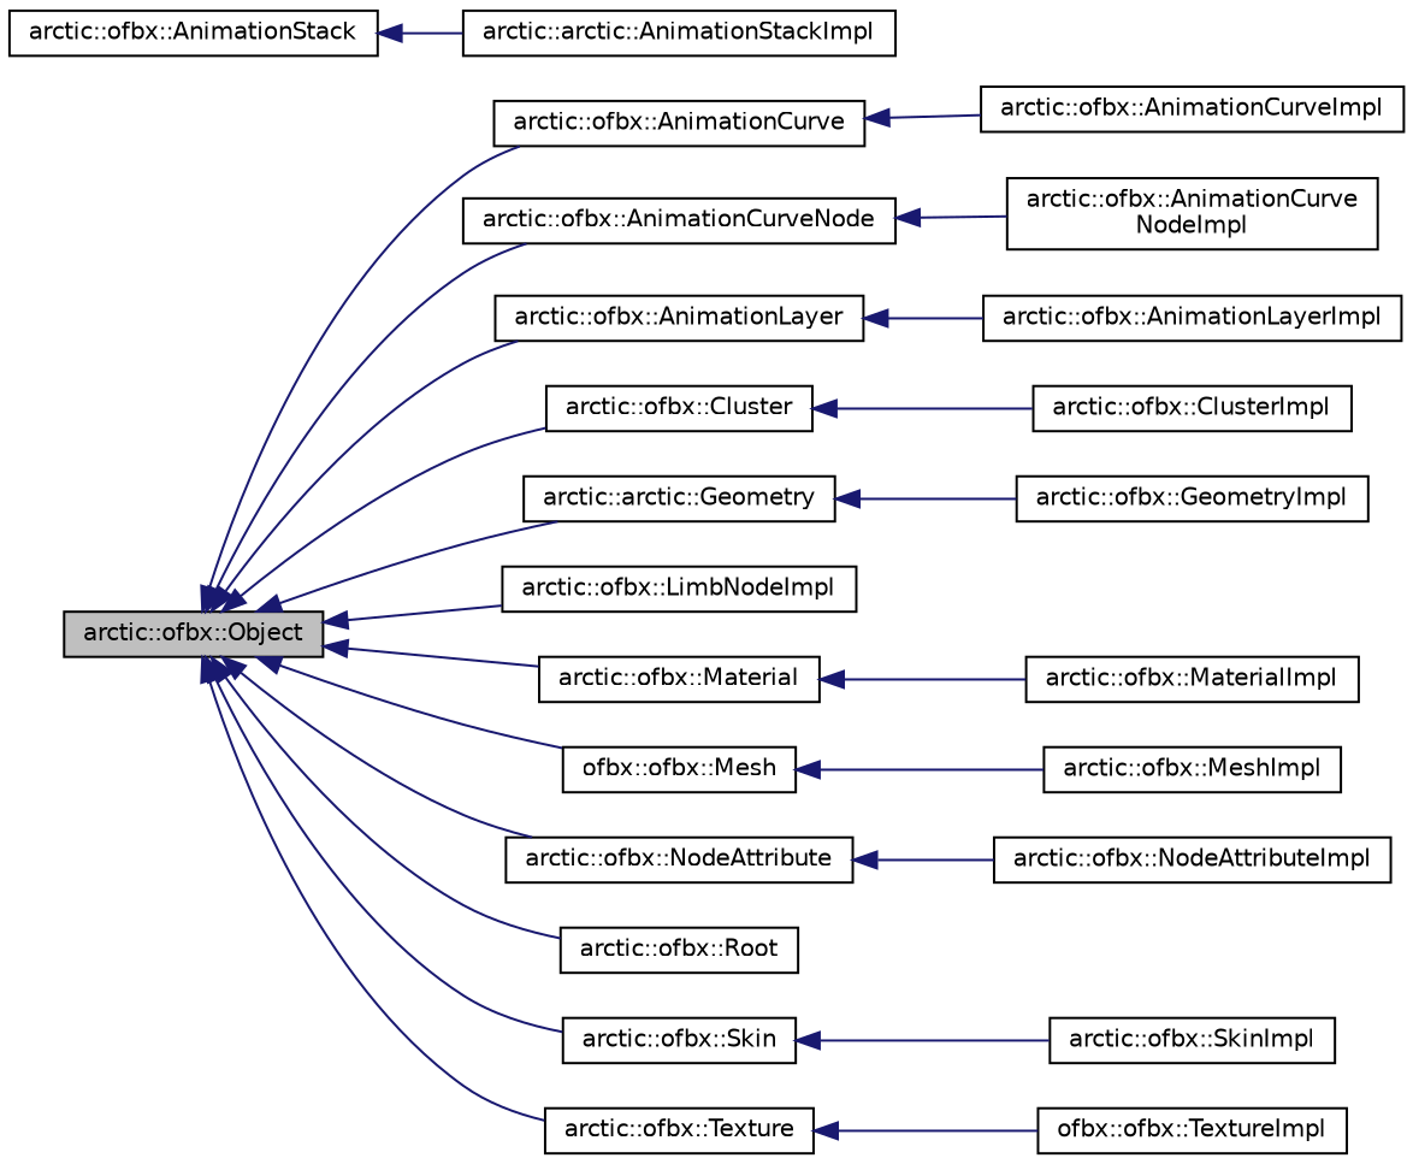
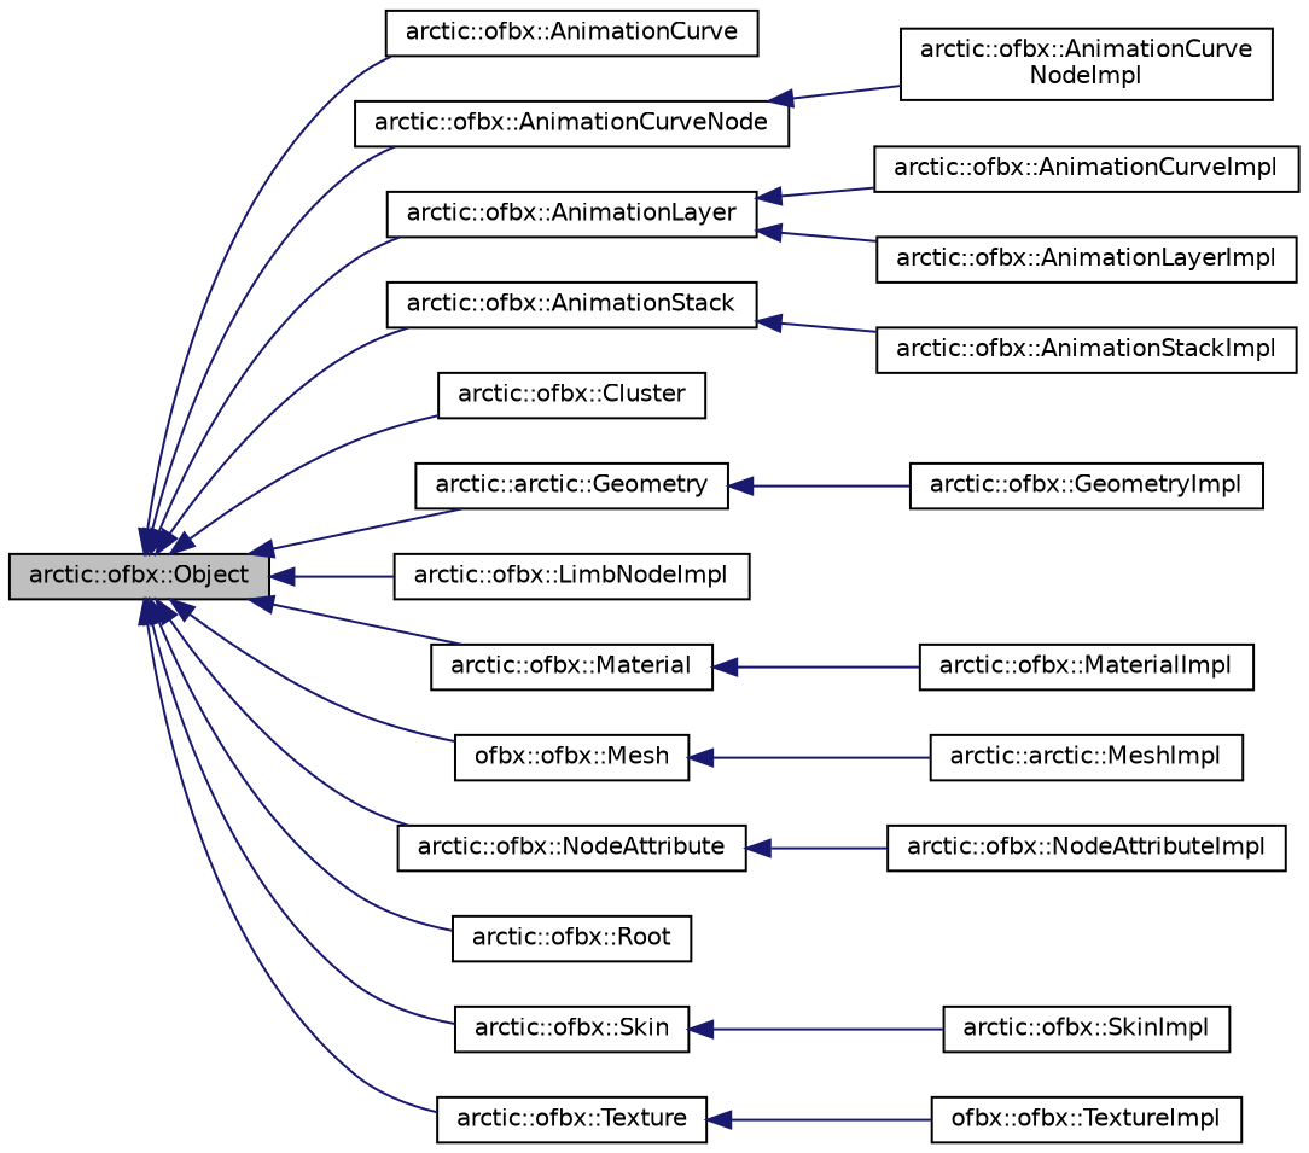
  digraph {
    rankdir=LR
    node [color=black fillcolor=white fontname=Helvetica fontsize=10 shape=record style=filled]
    edge [color=midnightblue dir=back fontname=Helvetica fontsize=10 labelfontname=Helvetica labelfontsize=10 style=solid]
    n1 [fillcolor=grey75 fontcolor=black height=0.2 label="arctic::ofbx::Object" width=0.4]
    n2 [height=0.2 label="arctic::ofbx::AnimationCurve" width=0.4]
    n3 [height=0.2 label="arctic::ofbx::AnimationCurveNode" width=0.4]
    n4 [height=0.2 label="arctic::ofbx::AnimationLayer" width=0.4]
    n5 [height=0.2 label="arctic::ofbx::AnimationStack" width=0.4]
    n6 [height=0.2 label="arctic::ofbx::Cluster" width=0.4]
    n7 [height=0.2 label="arctic::arctic::Geometry" width=0.4]
    n8 [height=0.2 label="arctic::ofbx::LimbNodeImpl" width=0.4]
    n9 [height=0.2 label="arctic::ofbx::Material" width=0.4]
    n10 [height=0.2 label="ofbx::ofbx::Mesh" width=0.4]
    n11 [height=0.2 label="arctic::ofbx::NodeAttribute" width=0.4]
    n12 [height=0.2 label="arctic::ofbx::Root" width=0.4]
    n13 [height=0.2 label="arctic::ofbx::Skin" width=0.4]
    n14 [height=0.2 label="arctic::ofbx::Texture" width=0.4]
    n15 [height=0.2 label="arctic::ofbx::AnimationCurveImpl" width=0.4]
    n16 [height=0.2 label="arctic::ofbx::AnimationCurve\lNodeImpl" width=0.4]
    n17 [height=0.2 label="arctic::ofbx::AnimationLayerImpl" width=0.4]
-   n18 [height=0.2 label="arctic::arctic::AnimationStackImpl" width=0.4]
-   n19 [height=0.2 label="arctic::ofbx::ClusterImpl" width=0.4]
+   n18 [height=0.2 label="arctic::ofbx::AnimationStackImpl" width=0.4]
    n20 [height=0.2 label="arctic::ofbx::GeometryImpl" width=0.4]
    n21 [height=0.2 label="arctic::ofbx::MaterialImpl" width=0.4]
-   n22 [height=0.2 label="arctic::ofbx::MeshImpl" width=0.4]
+   n22 [height=0.2 label="arctic::arctic::MeshImpl" width=0.4]
    n23 [height=0.2 label="arctic::ofbx::NodeAttributeImpl" width=0.4]
    n24 [height=0.2 label="arctic::ofbx::SkinImpl" width=0.4]
    n25 [height=0.2 label="ofbx::ofbx::TextureImpl" width=0.4]
    n1 -> n2
    n1 -> n3
    n1 -> n4
+   n1 -> n5
    n1 -> n6
    n1 -> n7
    n1 -> n8
    n1 -> n9
    n1 -> n10
    n1 -> n11
    n1 -> n12
    n1 -> n13
    n1 -> n14
-   n2 -> n15
+   n4 -> n15
    n3 -> n16
    n4 -> n17
    n5 -> n18
-   n6 -> n19
    n7 -> n20
    n9 -> n21
    n10 -> n22
    n11 -> n23
    n13 -> n24
    n14 -> n25
  }
